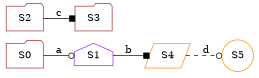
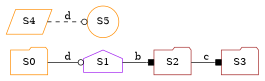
  digraph {
    forcelabels=true
    rankdir=LR
    node [color=brown shape=folder]
    edge [arrowhead=odot style=solid]
-   n1 [label=S0]
+   n1 [color=darkorange label=S0]
    n2 [color=purple label=S1 shape=house]
    n3 [label=S2]
    n4 [label=S3]
    n5 [color=darkorange label=S4 shape=parallelogram]
    n6 [color=darkorange label=S5 shape=circle]
-   n1 -> n2 [label=a]
-   n2 -> n5 [arrowhead=box label=b]
+   n1 -> n2 [label=d]
+   n2 -> n3 [arrowhead=box label=b]
    n3 -> n4 [arrowhead=box label=c]
    n5 -> n6 [label=d style=dashed]
  }
